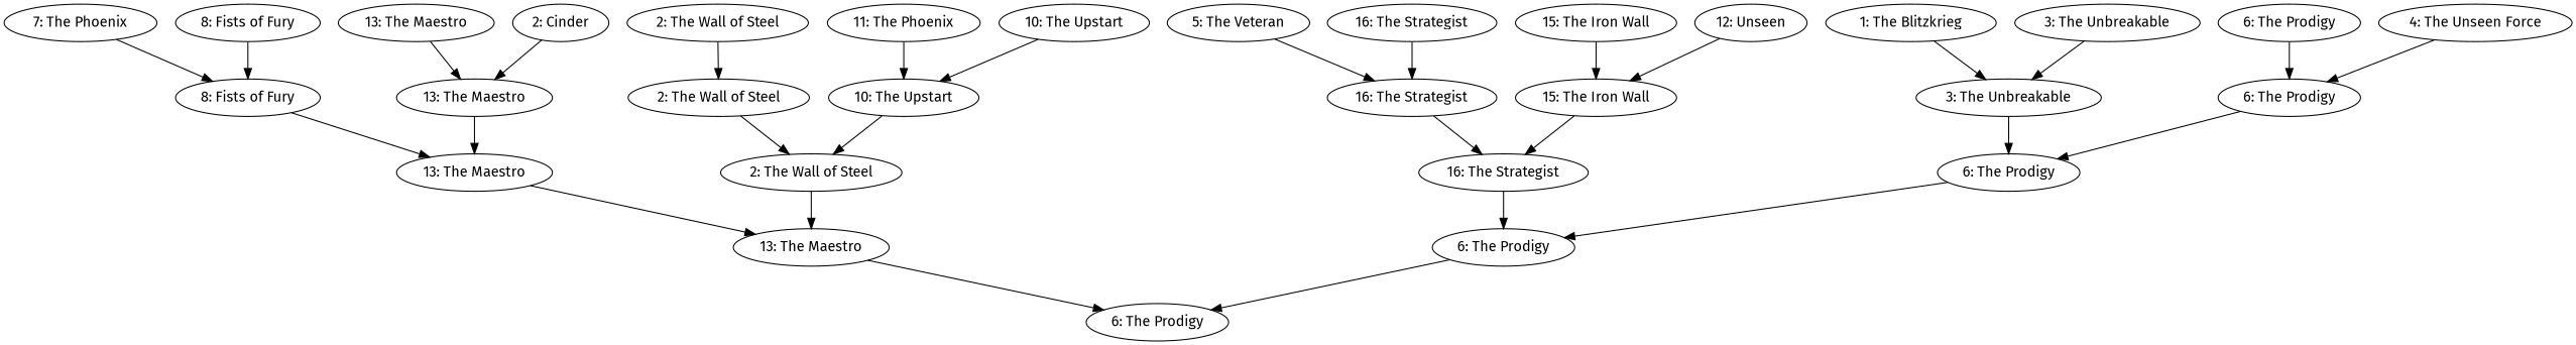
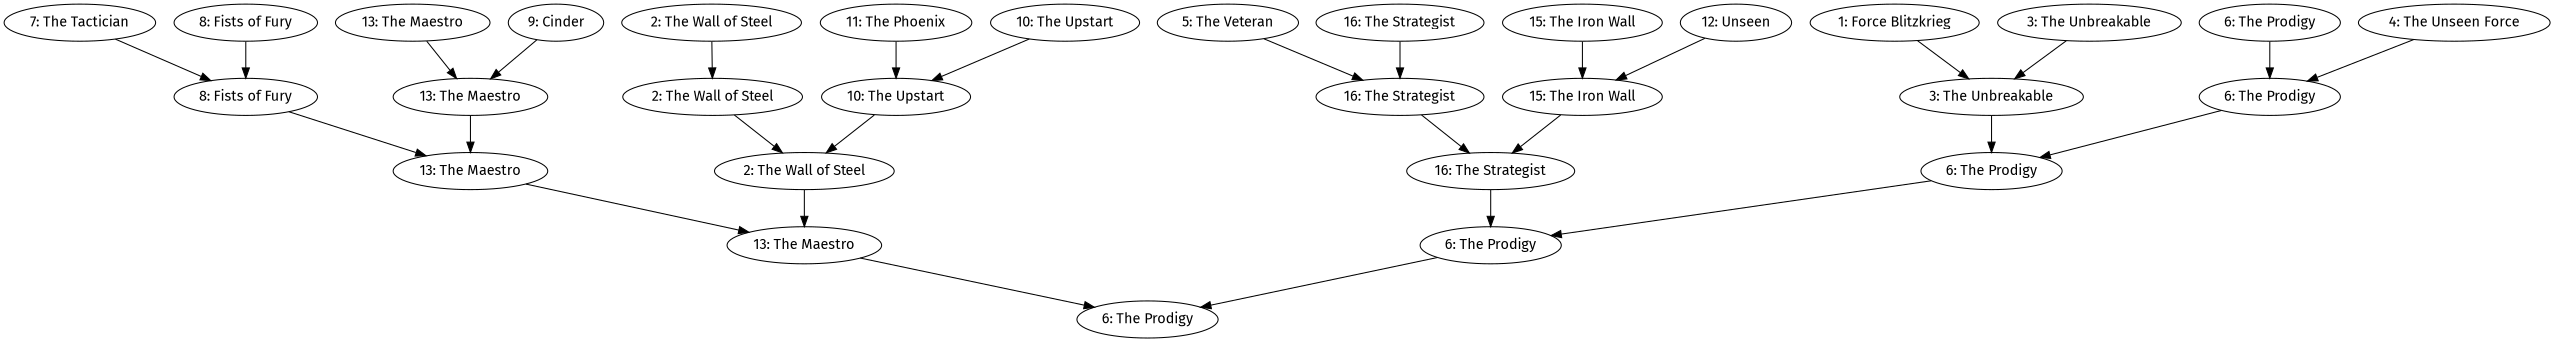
  digraph {
    fontname="Fira Sans"
    node [fontname="Fira Sans"]
    edge [fontname="Fira Sans"]
    n1 [label="16: The Strategist"]
    n2 [label="16: The Strategist"]
    n3 [label="16: The Strategist"]
    n4 [label="5: The Veteran"]
    n5 [label="12: Unseen"]
    n6 [label="15: The Iron Wall"]
    n7 [label="15: The Iron Wall"]
    n8 [label="3: The Unbreakable"]
    n9 [label="3: The Unbreakable"]
    n10 [label="6: The Prodigy"]
-   n11 [label="1: The Blitzkrieg"]
+   n11 [label="1: Force Blitzkrieg"]
    n12 [label="4: The Unseen Force"]
    n13 [label="6: The Prodigy"]
    n14 [label="6: The Prodigy"]
-   n15 [label="2: Cinder"]
+   n15 [label="9: Cinder"]
    n16 [label="13: The Maestro"]
    n17 [label="13: The Maestro"]
    n18 [label="13: The Maestro"]
    n19 [label="8: Fists of Fury"]
    n20 [label="8: Fists of Fury"]
-   n21 [label="7: The Phoenix"]
+   n21 [label="7: The Tactician"]
    n22 [label="10: The Upstart"]
    n23 [label="10: The Upstart"]
    n24 [label="2: The Wall of Steel"]
    n25 [label="11: The Phoenix"]
    n26 [label="2: The Wall of Steel"]
    n27 [label="2: The Wall of Steel"]
    n28 [label="6: The Prodigy"]
    n29 [label="13: The Maestro"]
    n30 [label="6: The Prodigy"]
    n1 -> n2
    n2 -> n3
    n3 -> n28
    n4 -> n2
    n5 -> n6
    n6 -> n3
    n7 -> n6
    n8 -> n9
    n9 -> n10
    n10 -> n28
    n11 -> n9
    n12 -> n13
    n13 -> n10
    n14 -> n13
    n15 -> n16
    n16 -> n17
    n17 -> n29
    n18 -> n16
    n19 -> n20
    n20 -> n17
    n21 -> n20
    n22 -> n23
    n23 -> n24
    n24 -> n29
    n25 -> n23
    n26 -> n24
    n27 -> n26
    n28 -> n30
    n29 -> n30
  }
